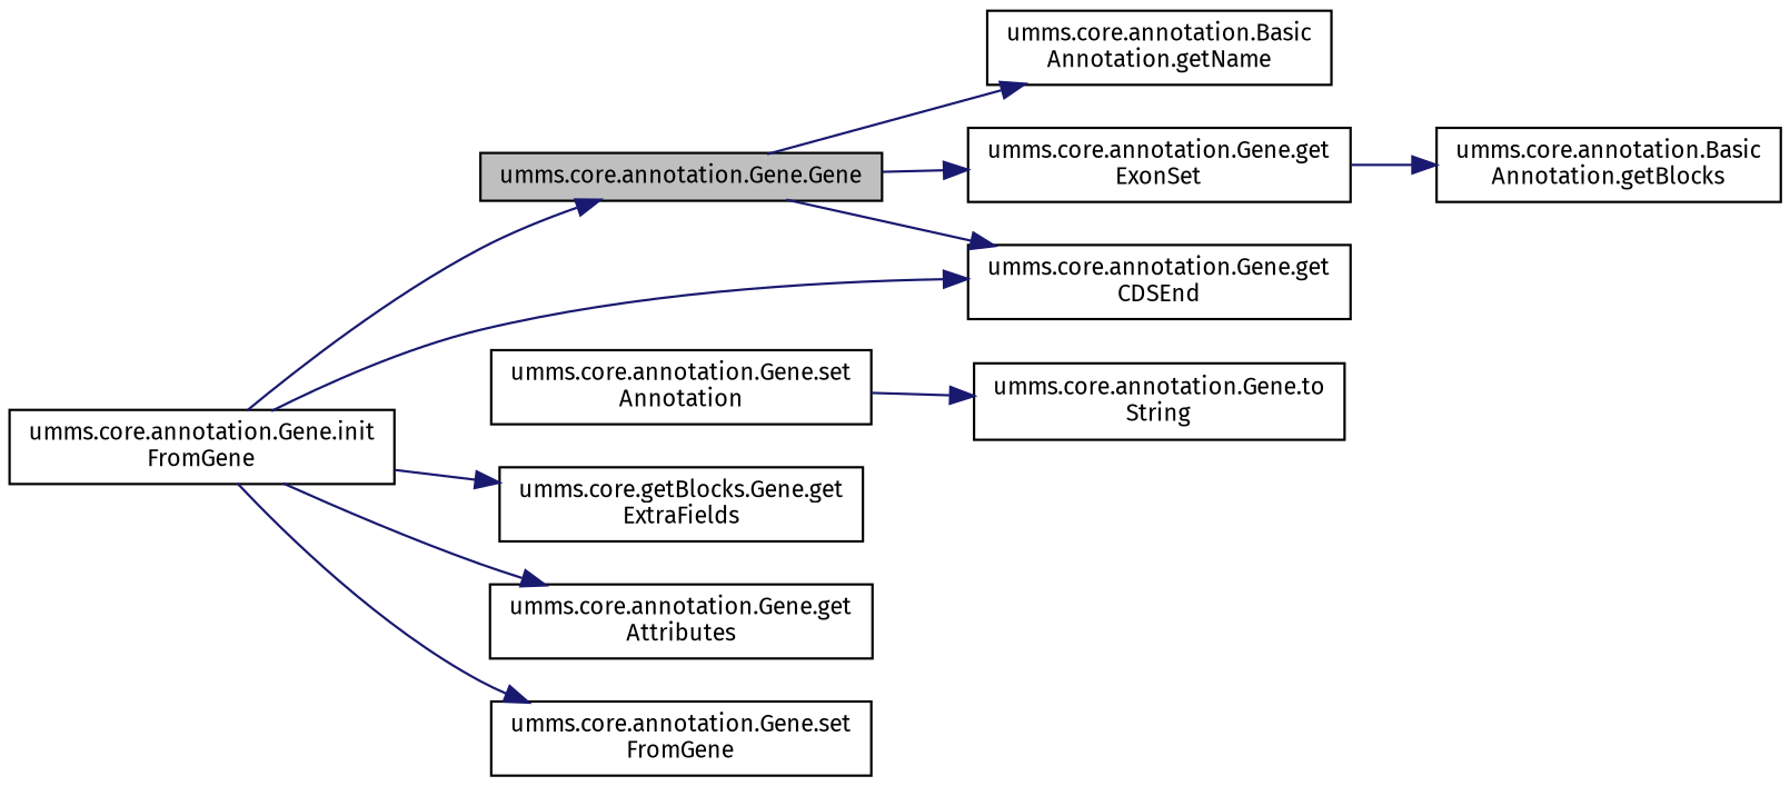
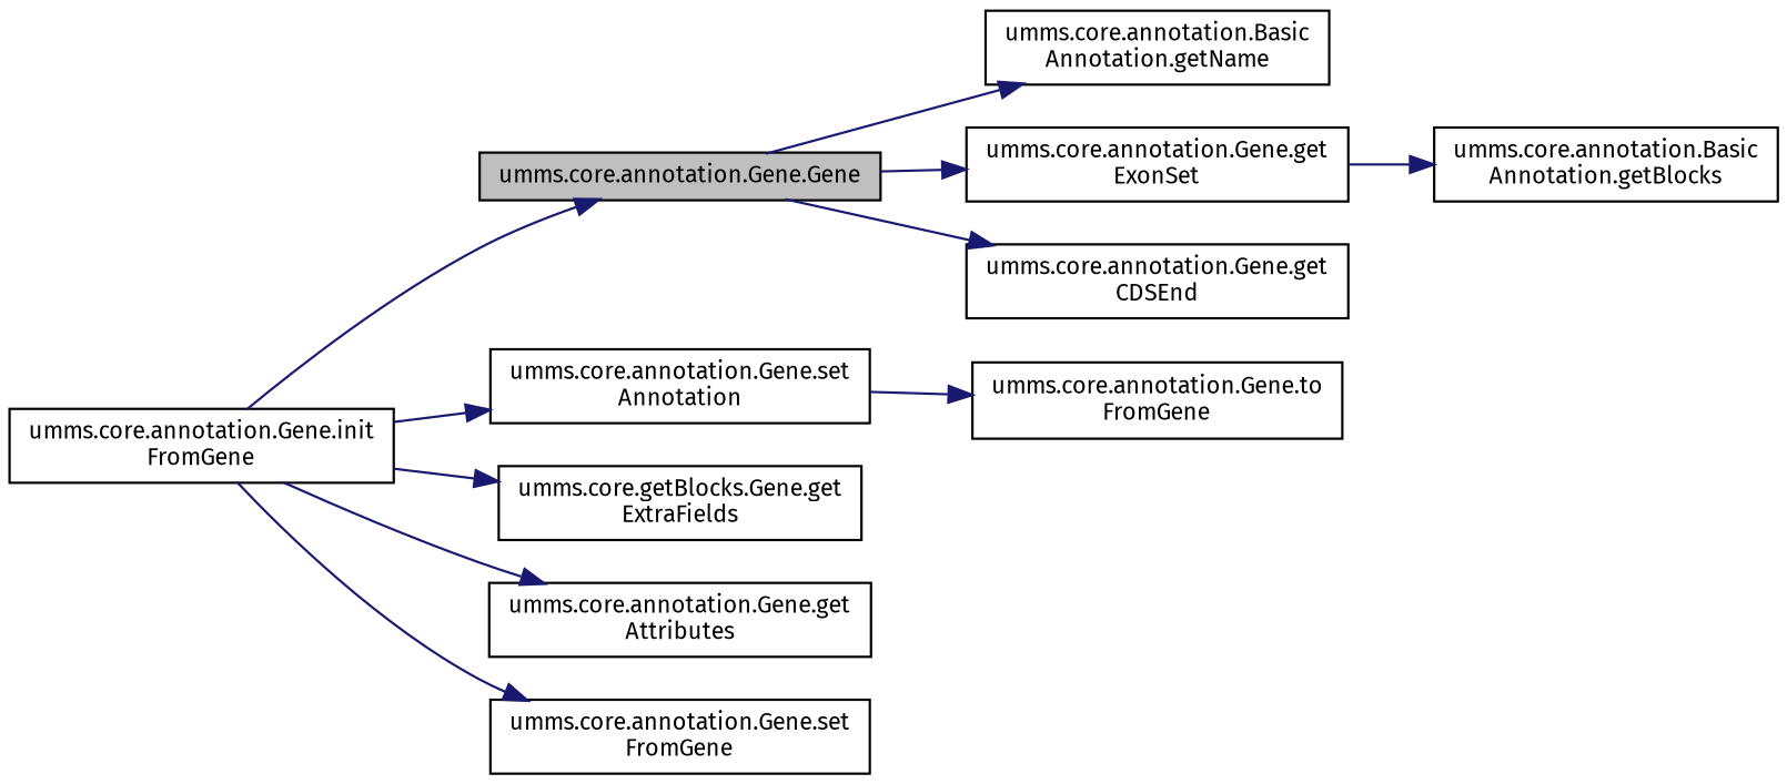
  digraph {
    fontname="Fira Sans"
    rankdir=LR
    node [color=black fillcolor=white fontname="Fira Sans" fontsize=10 shape=record style=filled]
    edge [color=midnightblue fontname="Fira Sans" fontsize=10 labelfontname=Helvetica labelfontsize=10 style=solid]
    n1 [fillcolor=grey75 fontcolor=black height=0.2 label="umms.core.annotation.Gene.Gene" width=0.4]
    n2 [height=0.2 label="umms.core.annotation.Basic\lAnnotation.getName" width=0.4]
    n3 [height=0.2 label="umms.core.annotation.Gene.get\lExonSet" width=0.4]
    n4 [height=0.2 label="umms.core.annotation.Gene.get\lCDSEnd" width=0.4]
    n5 [height=0.2 label="umms.core.annotation.Basic\lAnnotation.getBlocks" width=0.4]
    n6 [height=0.2 label="umms.core.annotation.Gene.init\lFromGene" width=0.4]
    n7 [height=0.2 label="umms.core.annotation.Gene.set\lAnnotation" width=0.4]
    n8 [height=0.2 label="umms.core.getBlocks.Gene.get\lExtraFields" width=0.4]
    n9 [height=0.2 label="umms.core.annotation.Gene.get\lAttributes" width=0.4]
    n10 [height=0.2 label="umms.core.annotation.Gene.set\lFromGene" width=0.4]
-   n11 [height=0.2 label="umms.core.annotation.Gene.to\lString" width=0.4]
+   n11 [height=0.2 label="umms.core.annotation.Gene.to\lFromGene" width=0.4]
    n1 -> n2
    n1 -> n3
    n1 -> n4
    n3 -> n5
    n6 -> n1
-   n6 -> n4
+   n6 -> n7
    n6 -> n8
    n6 -> n9
    n6 -> n10
    n7 -> n11
  }
